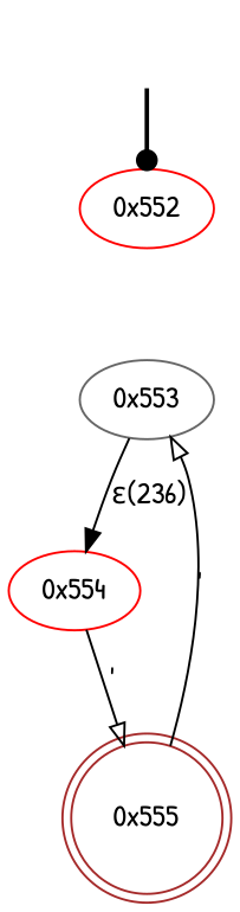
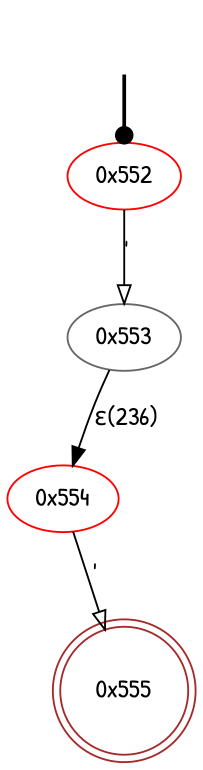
  digraph {
    fontname="Patrick Hand"
    node [fontname="Patrick Hand" color=red]
    edge [arrowhead=onormal fontname="Patrick Hand"]
    fake [style=invisible color=""]
    "0x552" [root=true]
    "0x553" [color=gray40]
    "0x554"
    "0x555" [color=brown shape=doublecircle]
    fake -> "0x552" [arrowhead=dot style=bold]
-   "0x555" -> "0x553" [label="'"]
+   "0x552" -> "0x553" [label="'"]
    "0x553" -> "0x554" [arrowhead=normal label="ε(236)"]
    "0x554" -> "0x555" [label="'"]
  }
